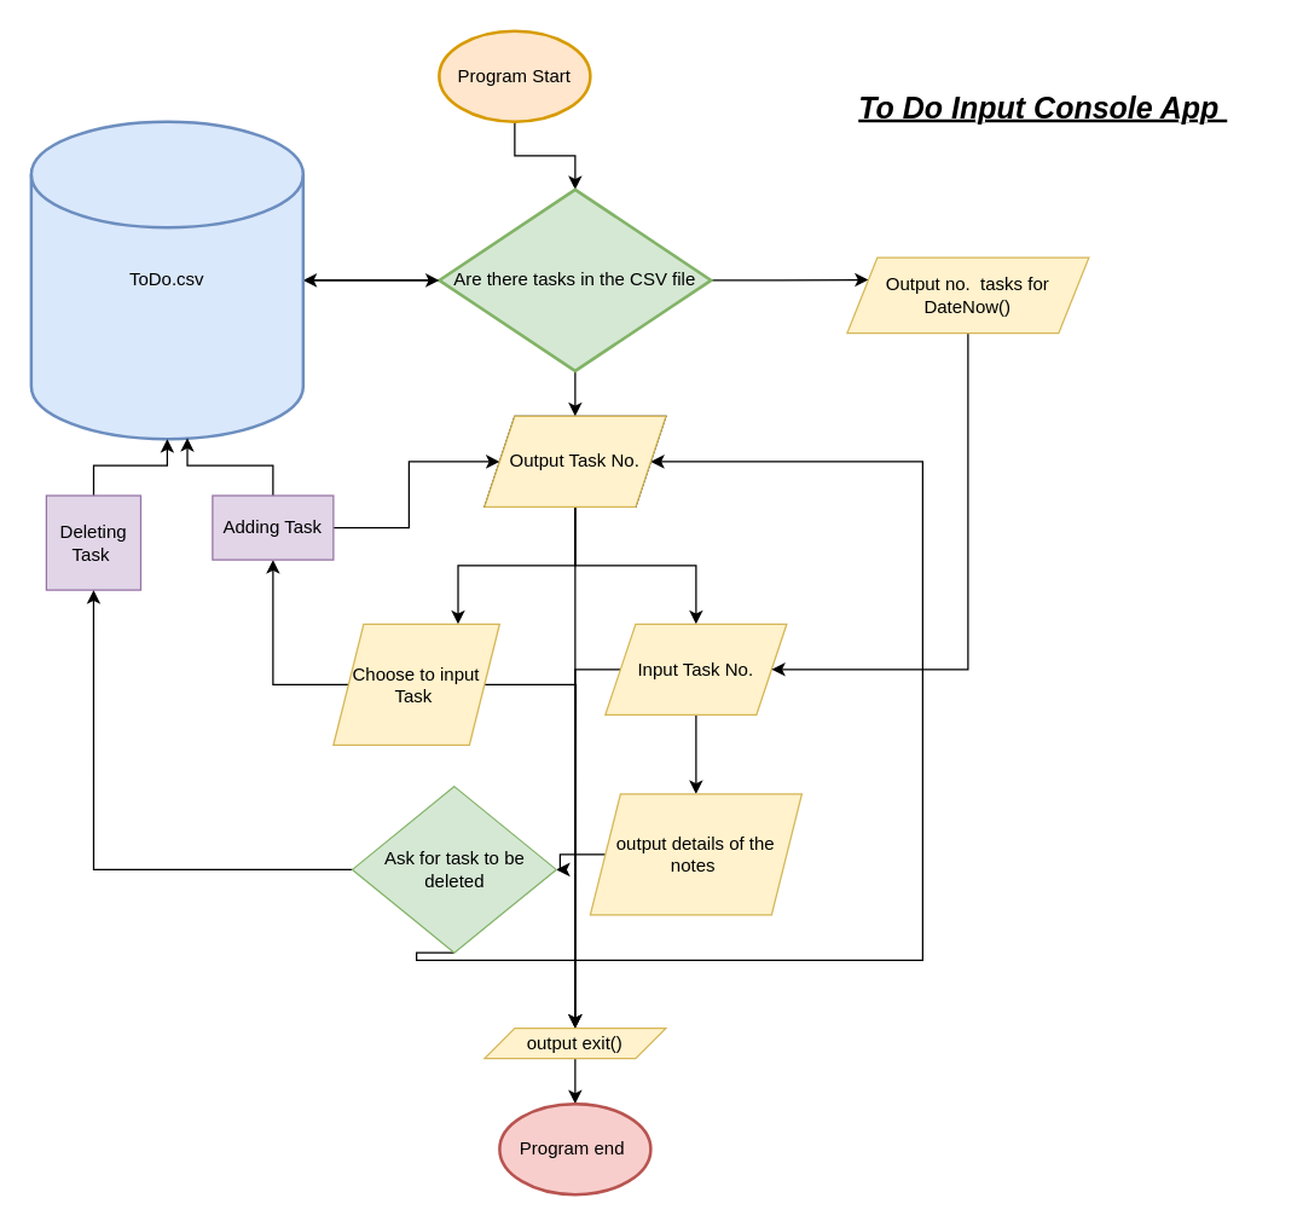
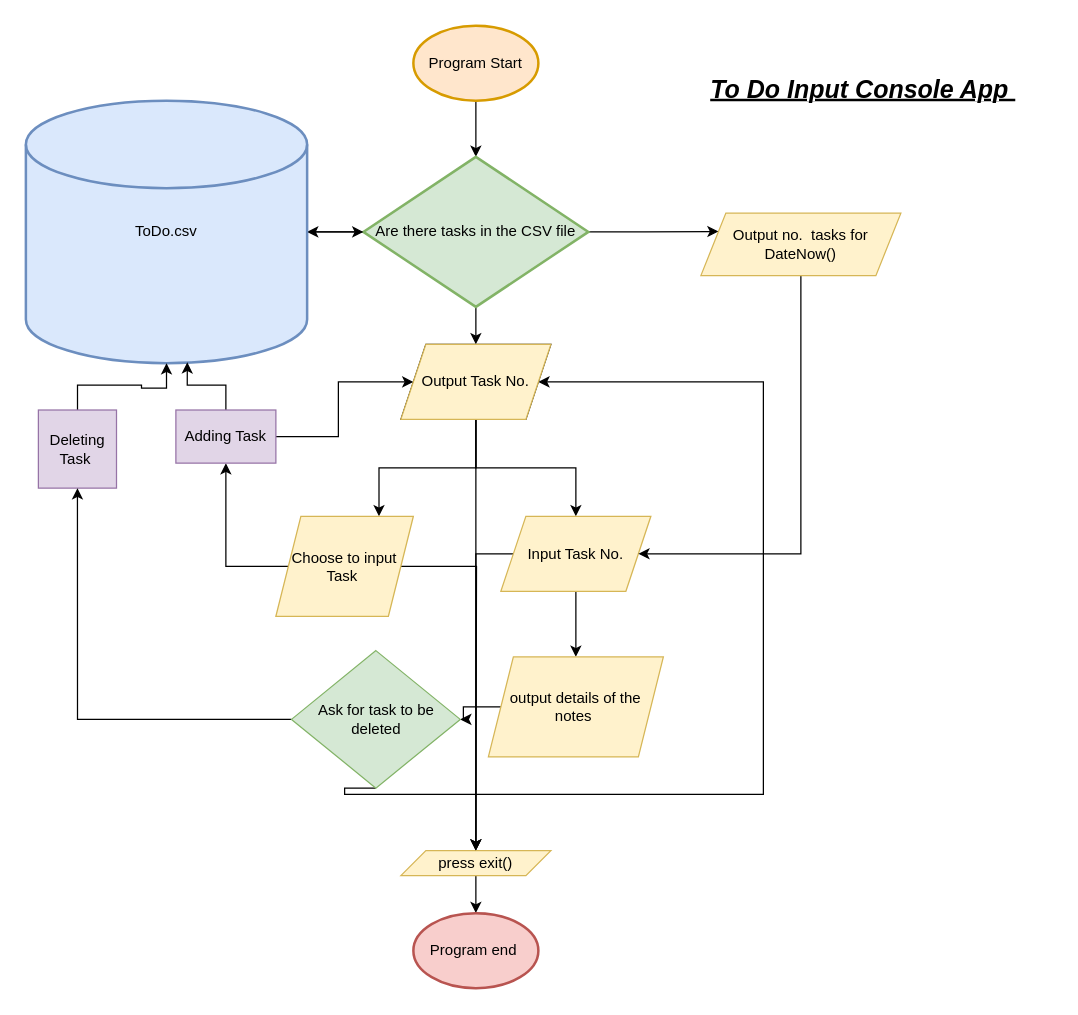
  <mxCell id="0" />
  <mxCell id="1" parent="0" />
  <mxCell id="2" style="edgeStyle=orthogonalEdgeStyle;rounded=0;orthogonalLoop=1;jettySize=auto;html=1;entryX=0.5;entryY=0;entryDx=0;entryDy=0;entryPerimeter=0;" parent="1" source="3" target="7" edge="1"><mxGeometry relative="1" as="geometry" /></mxCell>
- <mxCell id="3" value="Program Start" style="strokeWidth=2;html=1;shape=mxgraph.flowchart.start_1;whiteSpace=wrap;fillColor=#ffe6cc;strokeColor=#d79b00;" parent="1" vertex="1"><mxGeometry x="290" y="20" width="100" height="60" as="geometry" /></mxCell>
+ <mxCell id="3" value="Program Start" style="strokeWidth=2;html=1;shape=mxgraph.flowchart.start_1;whiteSpace=wrap;fillColor=#ffe6cc;strokeColor=#d79b00;" parent="1" vertex="1"><mxGeometry x="330" y="20" width="100" height="60" as="geometry" /></mxCell>
  <mxCell id="4" style="edgeStyle=orthogonalEdgeStyle;rounded=0;orthogonalLoop=1;jettySize=auto;html=1;" parent="1" source="7" target="9" edge="1"><mxGeometry relative="1" as="geometry" /></mxCell>
  <mxCell id="5" style="edgeStyle=orthogonalEdgeStyle;rounded=0;orthogonalLoop=1;jettySize=auto;html=1;entryX=0.5;entryY=0;entryDx=0;entryDy=0;" edge="1" parent="1" source="7" target="12"><mxGeometry relative="1" as="geometry" /></mxCell>
  <mxCell id="6" style="edgeStyle=orthogonalEdgeStyle;rounded=0;orthogonalLoop=1;jettySize=auto;html=1;entryX=0;entryY=0.25;entryDx=0;entryDy=0;" edge="1" parent="1" source="7" target="34"><mxGeometry relative="1" as="geometry"><mxPoint x="570" y="185" as="targetPoint" /></mxGeometry></mxCell>
  <mxCell id="7" value="Are there tasks in the CSV file" style="strokeWidth=2;html=1;shape=mxgraph.flowchart.decision;whiteSpace=wrap;fillColor=#d5e8d4;strokeColor=#82b366;" parent="1" vertex="1"><mxGeometry x="290" y="125" width="180" height="120" as="geometry" /></mxCell>
  <mxCell id="8" style="edgeStyle=orthogonalEdgeStyle;rounded=0;orthogonalLoop=1;jettySize=auto;html=1;entryX=0;entryY=0.5;entryDx=0;entryDy=0;entryPerimeter=0;" parent="1" source="9" target="7" edge="1"><mxGeometry relative="1" as="geometry" /></mxCell>
- <mxCell id="9" value="ToDo.csv" style="strokeWidth=2;html=1;shape=mxgraph.flowchart.database;whiteSpace=wrap;fillColor=#dae8fc;strokeColor=#6c8ebf;" parent="1" vertex="1"><mxGeometry x="20" y="80" width="180" height="210" as="geometry" /></mxCell>
+ <mxCell id="9" value="ToDo.csv" style="strokeWidth=2;html=1;shape=mxgraph.flowchart.database;whiteSpace=wrap;fillColor=#dae8fc;strokeColor=#6c8ebf;" parent="1" vertex="1"><mxGeometry x="20" y="80" width="225" height="210" as="geometry" /></mxCell>
  <mxCell id="10" style="edgeStyle=orthogonalEdgeStyle;rounded=0;orthogonalLoop=1;jettySize=auto;html=1;entryX=0.5;entryY=0;entryDx=0;entryDy=0;" edge="1" parent="1" source="12" target="15"><mxGeometry relative="1" as="geometry" /></mxCell>
  <mxCell id="11" style="edgeStyle=orthogonalEdgeStyle;rounded=0;orthogonalLoop=1;jettySize=auto;html=1;entryX=0.75;entryY=0;entryDx=0;entryDy=0;" edge="1" parent="1" source="12" target="21"><mxGeometry relative="1" as="geometry" /></mxCell>
  <mxCell id="12" value="Output Task No." style="shape=parallelogram;perimeter=parallelogramPerimeter;whiteSpace=wrap;html=1;fixedSize=1;" vertex="1" parent="1"><mxGeometry x="320" y="275" width="120" height="60" as="geometry" /></mxCell>
  <mxCell id="13" style="edgeStyle=orthogonalEdgeStyle;rounded=0;orthogonalLoop=1;jettySize=auto;html=1;entryX=0.5;entryY=0;entryDx=0;entryDy=0;" edge="1" parent="1" source="15" target="18"><mxGeometry relative="1" as="geometry" /></mxCell>
  <mxCell id="14" style="edgeStyle=orthogonalEdgeStyle;rounded=0;orthogonalLoop=1;jettySize=auto;html=1;fontSize=20;" edge="1" parent="1" source="15"><mxGeometry relative="1" as="geometry"><mxPoint x="380" y="680" as="targetPoint" /></mxGeometry></mxCell>
  <mxCell id="15" value="Input Task No." style="shape=parallelogram;perimeter=parallelogramPerimeter;whiteSpace=wrap;html=1;fixedSize=1;fillColor=#fff2cc;strokeColor=#d6b656;" vertex="1" parent="1"><mxGeometry x="400" y="412.5" width="120" height="60" as="geometry" /></mxCell>
  <mxCell id="16" style="edgeStyle=orthogonalEdgeStyle;rounded=0;orthogonalLoop=1;jettySize=auto;html=1;entryX=1;entryY=0.5;entryDx=0;entryDy=0;exitX=0.5;exitY=1;exitDx=0;exitDy=0;" edge="1" parent="1" target="15"><mxGeometry relative="1" as="geometry"><mxPoint x="620" y="505" as="targetPoint" /><mxPoint x="640" y="220" as="sourcePoint" /><Array as="points"><mxPoint x="640" y="443" /><mxPoint x="510" y="443" /></Array></mxGeometry></mxCell>
  <mxCell id="17" style="edgeStyle=orthogonalEdgeStyle;rounded=0;orthogonalLoop=1;jettySize=auto;html=1;" edge="1" parent="1" source="18" target="29"><mxGeometry relative="1" as="geometry" /></mxCell>
  <mxCell id="18" value="output details of the notes&amp;nbsp;" style="shape=parallelogram;perimeter=parallelogramPerimeter;whiteSpace=wrap;html=1;fixedSize=1;fillColor=#fff2cc;strokeColor=#d6b656;" vertex="1" parent="1"><mxGeometry x="390" y="525" width="140" height="80" as="geometry" /></mxCell>
  <mxCell id="19" style="edgeStyle=orthogonalEdgeStyle;rounded=0;orthogonalLoop=1;jettySize=auto;html=1;entryX=0.5;entryY=1;entryDx=0;entryDy=0;exitX=0;exitY=0.5;exitDx=0;exitDy=0;" edge="1" parent="1" source="21" target="24"><mxGeometry relative="1" as="geometry"><Array as="points"><mxPoint x="180" y="452" /></Array></mxGeometry></mxCell>
  <mxCell id="20" style="edgeStyle=orthogonalEdgeStyle;rounded=0;orthogonalLoop=1;jettySize=auto;html=1;fontSize=20;" edge="1" parent="1" source="21"><mxGeometry relative="1" as="geometry"><mxPoint x="380" y="680" as="targetPoint" /></mxGeometry></mxCell>
  <mxCell id="21" value="Choose to input Task&amp;nbsp;" style="shape=parallelogram;perimeter=parallelogramPerimeter;whiteSpace=wrap;html=1;fixedSize=1;fillColor=#fff2cc;strokeColor=#d6b656;" vertex="1" parent="1"><mxGeometry x="220" y="412.5" width="110" height="80" as="geometry" /></mxCell>
  <mxCell id="22" style="edgeStyle=orthogonalEdgeStyle;rounded=0;orthogonalLoop=1;jettySize=auto;html=1;entryX=0.574;entryY=0.997;entryDx=0;entryDy=0;entryPerimeter=0;" edge="1" parent="1" source="24" target="9"><mxGeometry relative="1" as="geometry" /></mxCell>
  <mxCell id="23" style="edgeStyle=orthogonalEdgeStyle;rounded=0;orthogonalLoop=1;jettySize=auto;html=1;entryX=0;entryY=0.5;entryDx=0;entryDy=0;" edge="1" parent="1" source="24" target="12"><mxGeometry relative="1" as="geometry" /></mxCell>
  <mxCell id="24" value="Adding Task" style="rounded=0;whiteSpace=wrap;html=1;fillColor=#e1d5e7;strokeColor=#9673a6;" vertex="1" parent="1"><mxGeometry x="140" y="327.5" width="80" height="42.5" as="geometry" /></mxCell>
  <mxCell id="25" style="edgeStyle=orthogonalEdgeStyle;rounded=0;orthogonalLoop=1;jettySize=auto;html=1;entryX=0.5;entryY=1;entryDx=0;entryDy=0;entryPerimeter=0;" edge="1" parent="1" source="26" target="9"><mxGeometry relative="1" as="geometry" /></mxCell>
  <mxCell id="26" value="Deleting Task&amp;nbsp;" style="whiteSpace=wrap;html=1;aspect=fixed;fillColor=#e1d5e7;strokeColor=#9673a6;" vertex="1" parent="1"><mxGeometry x="30" y="327.5" width="62.5" height="62.5" as="geometry" /></mxCell>
  <mxCell id="27" style="edgeStyle=orthogonalEdgeStyle;rounded=0;orthogonalLoop=1;jettySize=auto;html=1;entryX=0.5;entryY=1;entryDx=0;entryDy=0;" edge="1" parent="1" source="29" target="26"><mxGeometry relative="1" as="geometry" /></mxCell>
  <mxCell id="28" style="edgeStyle=orthogonalEdgeStyle;rounded=0;orthogonalLoop=1;jettySize=auto;html=1;entryX=1;entryY=0.5;entryDx=0;entryDy=0;exitX=0.5;exitY=1;exitDx=0;exitDy=0;" edge="1" parent="1" source="29" target="12"><mxGeometry relative="1" as="geometry"><Array as="points"><mxPoint x="275" y="635" /><mxPoint x="610" y="635" /><mxPoint x="610" y="305" /></Array></mxGeometry></mxCell>
  <mxCell id="29" value="Ask for task to be deleted" style="rhombus;whiteSpace=wrap;html=1;fillColor=#d5e8d4;strokeColor=#82b366;" vertex="1" parent="1"><mxGeometry x="232.5" y="520" width="135" height="110" as="geometry" /></mxCell>
  <mxCell id="30" style="edgeStyle=orthogonalEdgeStyle;rounded=0;orthogonalLoop=1;jettySize=auto;html=1;entryX=0.5;entryY=0;entryDx=0;entryDy=0;entryPerimeter=0;" edge="1" parent="1" source="31" target="33"><mxGeometry relative="1" as="geometry" /></mxCell>
- <mxCell id="31" value="output exit()" style="shape=parallelogram;perimeter=parallelogramPerimeter;whiteSpace=wrap;html=1;fixedSize=1;fillColor=#fff2cc;strokeColor=#d6b656;" vertex="1" parent="1"><mxGeometry x="320" y="680" width="120" height="20" as="geometry" /></mxCell>
+ <mxCell id="31" value="press exit()" style="shape=parallelogram;perimeter=parallelogramPerimeter;whiteSpace=wrap;html=1;fixedSize=1;fillColor=#fff2cc;strokeColor=#d6b656;" vertex="1" parent="1"><mxGeometry x="320" y="680" width="120" height="20" as="geometry" /></mxCell>
  <mxCell id="32" value="" style="endArrow=classic;html=1;exitX=0.5;exitY=1;exitDx=0;exitDy=0;entryX=0.5;entryY=0;entryDx=0;entryDy=0;" edge="1" parent="1" source="12" target="31"><mxGeometry width="50" height="50" relative="1" as="geometry"><mxPoint x="700" y="565" as="sourcePoint" /><mxPoint x="750" y="515" as="targetPoint" /></mxGeometry></mxCell>
  <mxCell id="33" value="Program end&amp;nbsp;" style="strokeWidth=2;html=1;shape=mxgraph.flowchart.start_1;whiteSpace=wrap;fillColor=#f8cecc;strokeColor=#b85450;" vertex="1" parent="1"><mxGeometry x="330" y="730" width="100" height="60" as="geometry" /></mxCell>
  <mxCell id="34" value="Output no.&amp;nbsp; tasks for DateNow()" style="shape=parallelogram;perimeter=parallelogramPerimeter;whiteSpace=wrap;html=1;fixedSize=1;fillColor=#fff2cc;strokeColor=#d6b656;" vertex="1" parent="1"><mxGeometry x="560" y="170" width="160" height="50" as="geometry" /></mxCell>
  <mxCell id="35" value="Output Task No." style="shape=parallelogram;perimeter=parallelogramPerimeter;whiteSpace=wrap;html=1;fixedSize=1;fillColor=#fff2cc;strokeColor=#d6b656;" vertex="1" parent="1"><mxGeometry x="320" y="275" width="120" height="60" as="geometry" /></mxCell>
  <mxCell id="36" value="To Do Input Console App&amp;nbsp;" style="text;html=1;strokeColor=none;fillColor=none;align=center;verticalAlign=middle;whiteSpace=wrap;rounded=0;fontStyle=7;fontSize=20;" vertex="1" parent="1"><mxGeometry x="540" y="60" width="300" height="20" as="geometry" /></mxCell>
